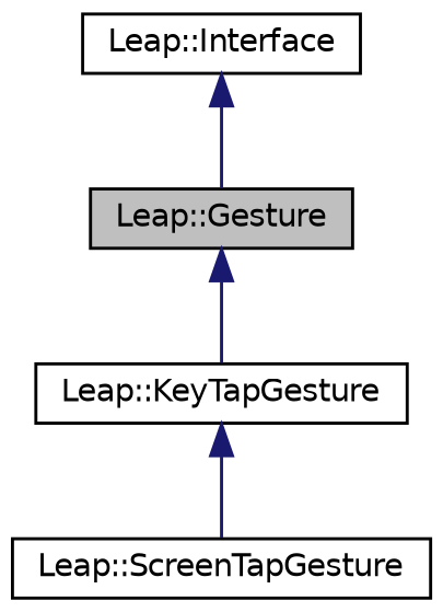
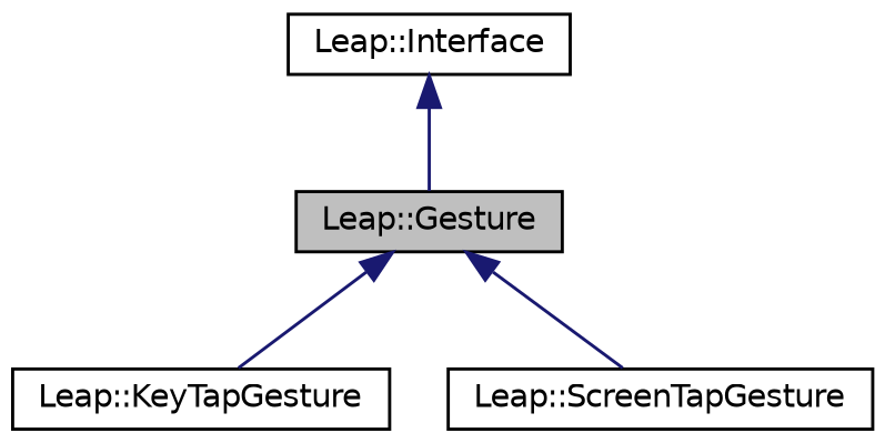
  digraph {
    fontname="DejaVu Sans"
    node [color=black fillcolor=white fontname="DejaVu Sans" fontsize=10 shape=record style=filled]
    edge [color=midnightblue dir=back fontname="DejaVu Sans" fontsize=10 labelfontname=Helvetica labelfontsize=10 style=solid]
    n1 [fillcolor=grey75 fontcolor=black height=0.2 label="Leap::Gesture" width=0.4]
    n2 [height=0.2 label="Leap::KeyTapGesture" width=0.4]
    n3 [height=0.2 label="Leap::ScreenTapGesture" width=0.4]
    n4 [height=0.2 label="Leap::Interface" width=0.4]
    n1 -> n2
-   n2 -> n3
+   n1 -> n3
    n4 -> n1
  }
